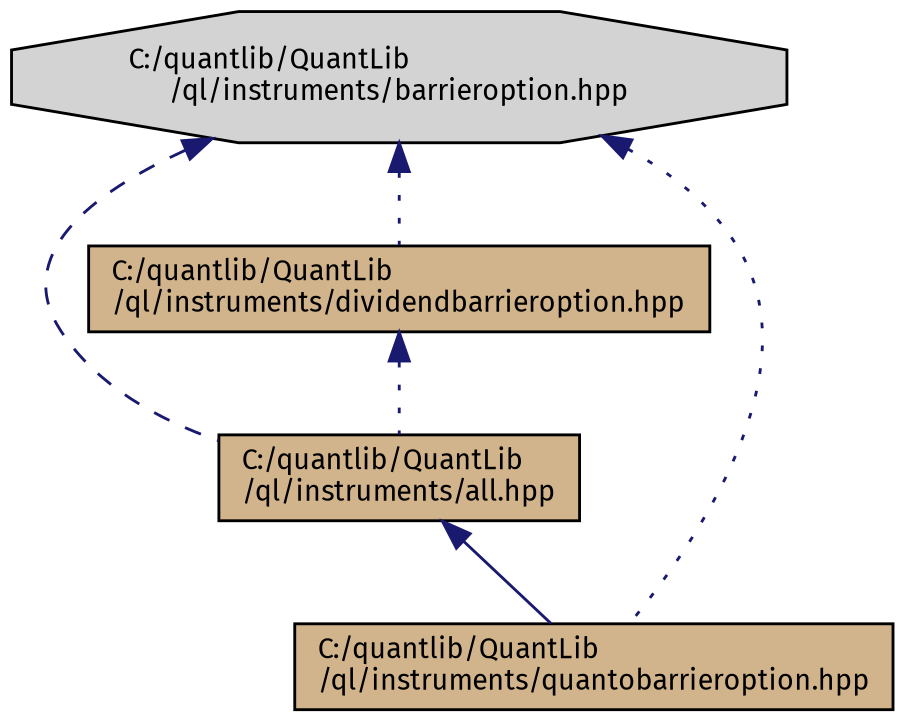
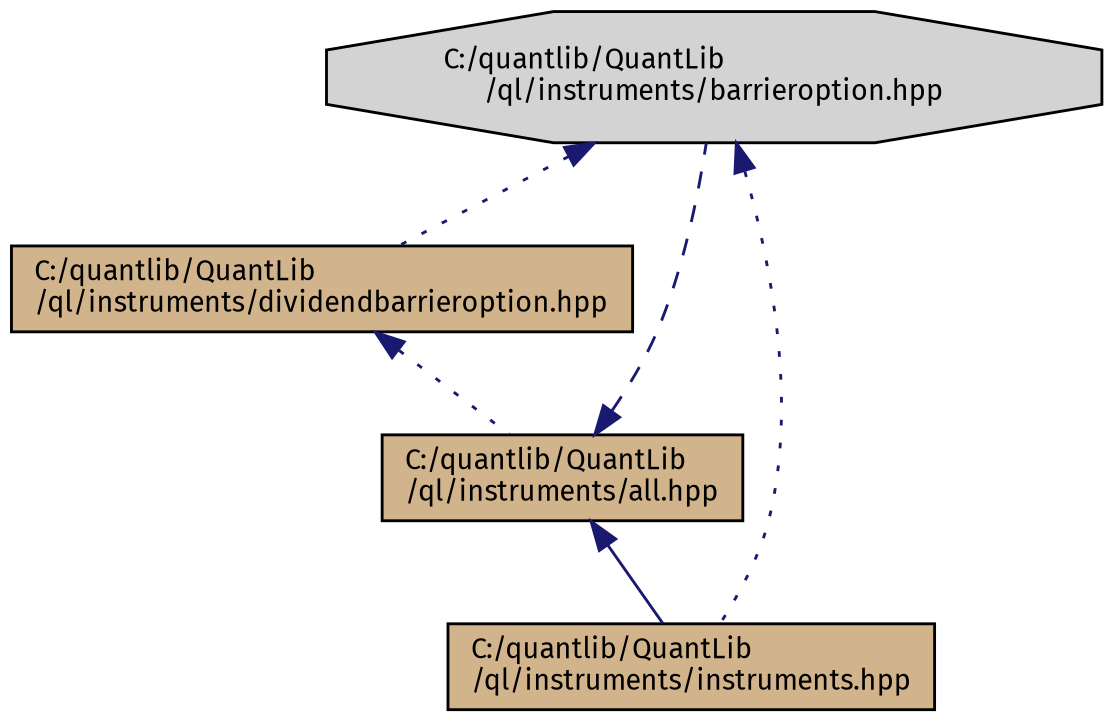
  digraph {
    fontname="Fira Sans"
    node [color=black fillcolor=tan fontname="Fira Sans" fontsize=10 shape=box style=filled]
    edge [color=midnightblue dir=back fontname="Fira Sans" fontsize=10 labelfontname=Helvetica labelfontsize=10 style=dotted]
    n1 [fillcolor=lightgrey fontcolor=black height=0.2 label="C:/quantlib/QuantLib\l/ql/instruments/barrieroption.hpp" shape=octagon width=0.4]
    n2 [height=0.2 label="C:/quantlib/QuantLib\l/ql/instruments/all.hpp" width=0.4]
    n3 [height=0.2 label="C:/quantlib/QuantLib\l/ql/instruments/dividendbarrieroption.hpp" width=0.4]
-   n4 [height=0.2 label="C:/quantlib/QuantLib\l/ql/instruments/quantobarrieroption.hpp" width=0.4]
-   n1 -> n2 [style=dashed]
+   n4 [height=0.2 label="C:/quantlib/QuantLib\l/ql/instruments/instruments.hpp" width=0.4]
+   n2 -> n1 [style=dashed]
    n1 -> n3
    n1 -> n4
    n2 -> n4 [style=solid]
    n3 -> n2
  }
